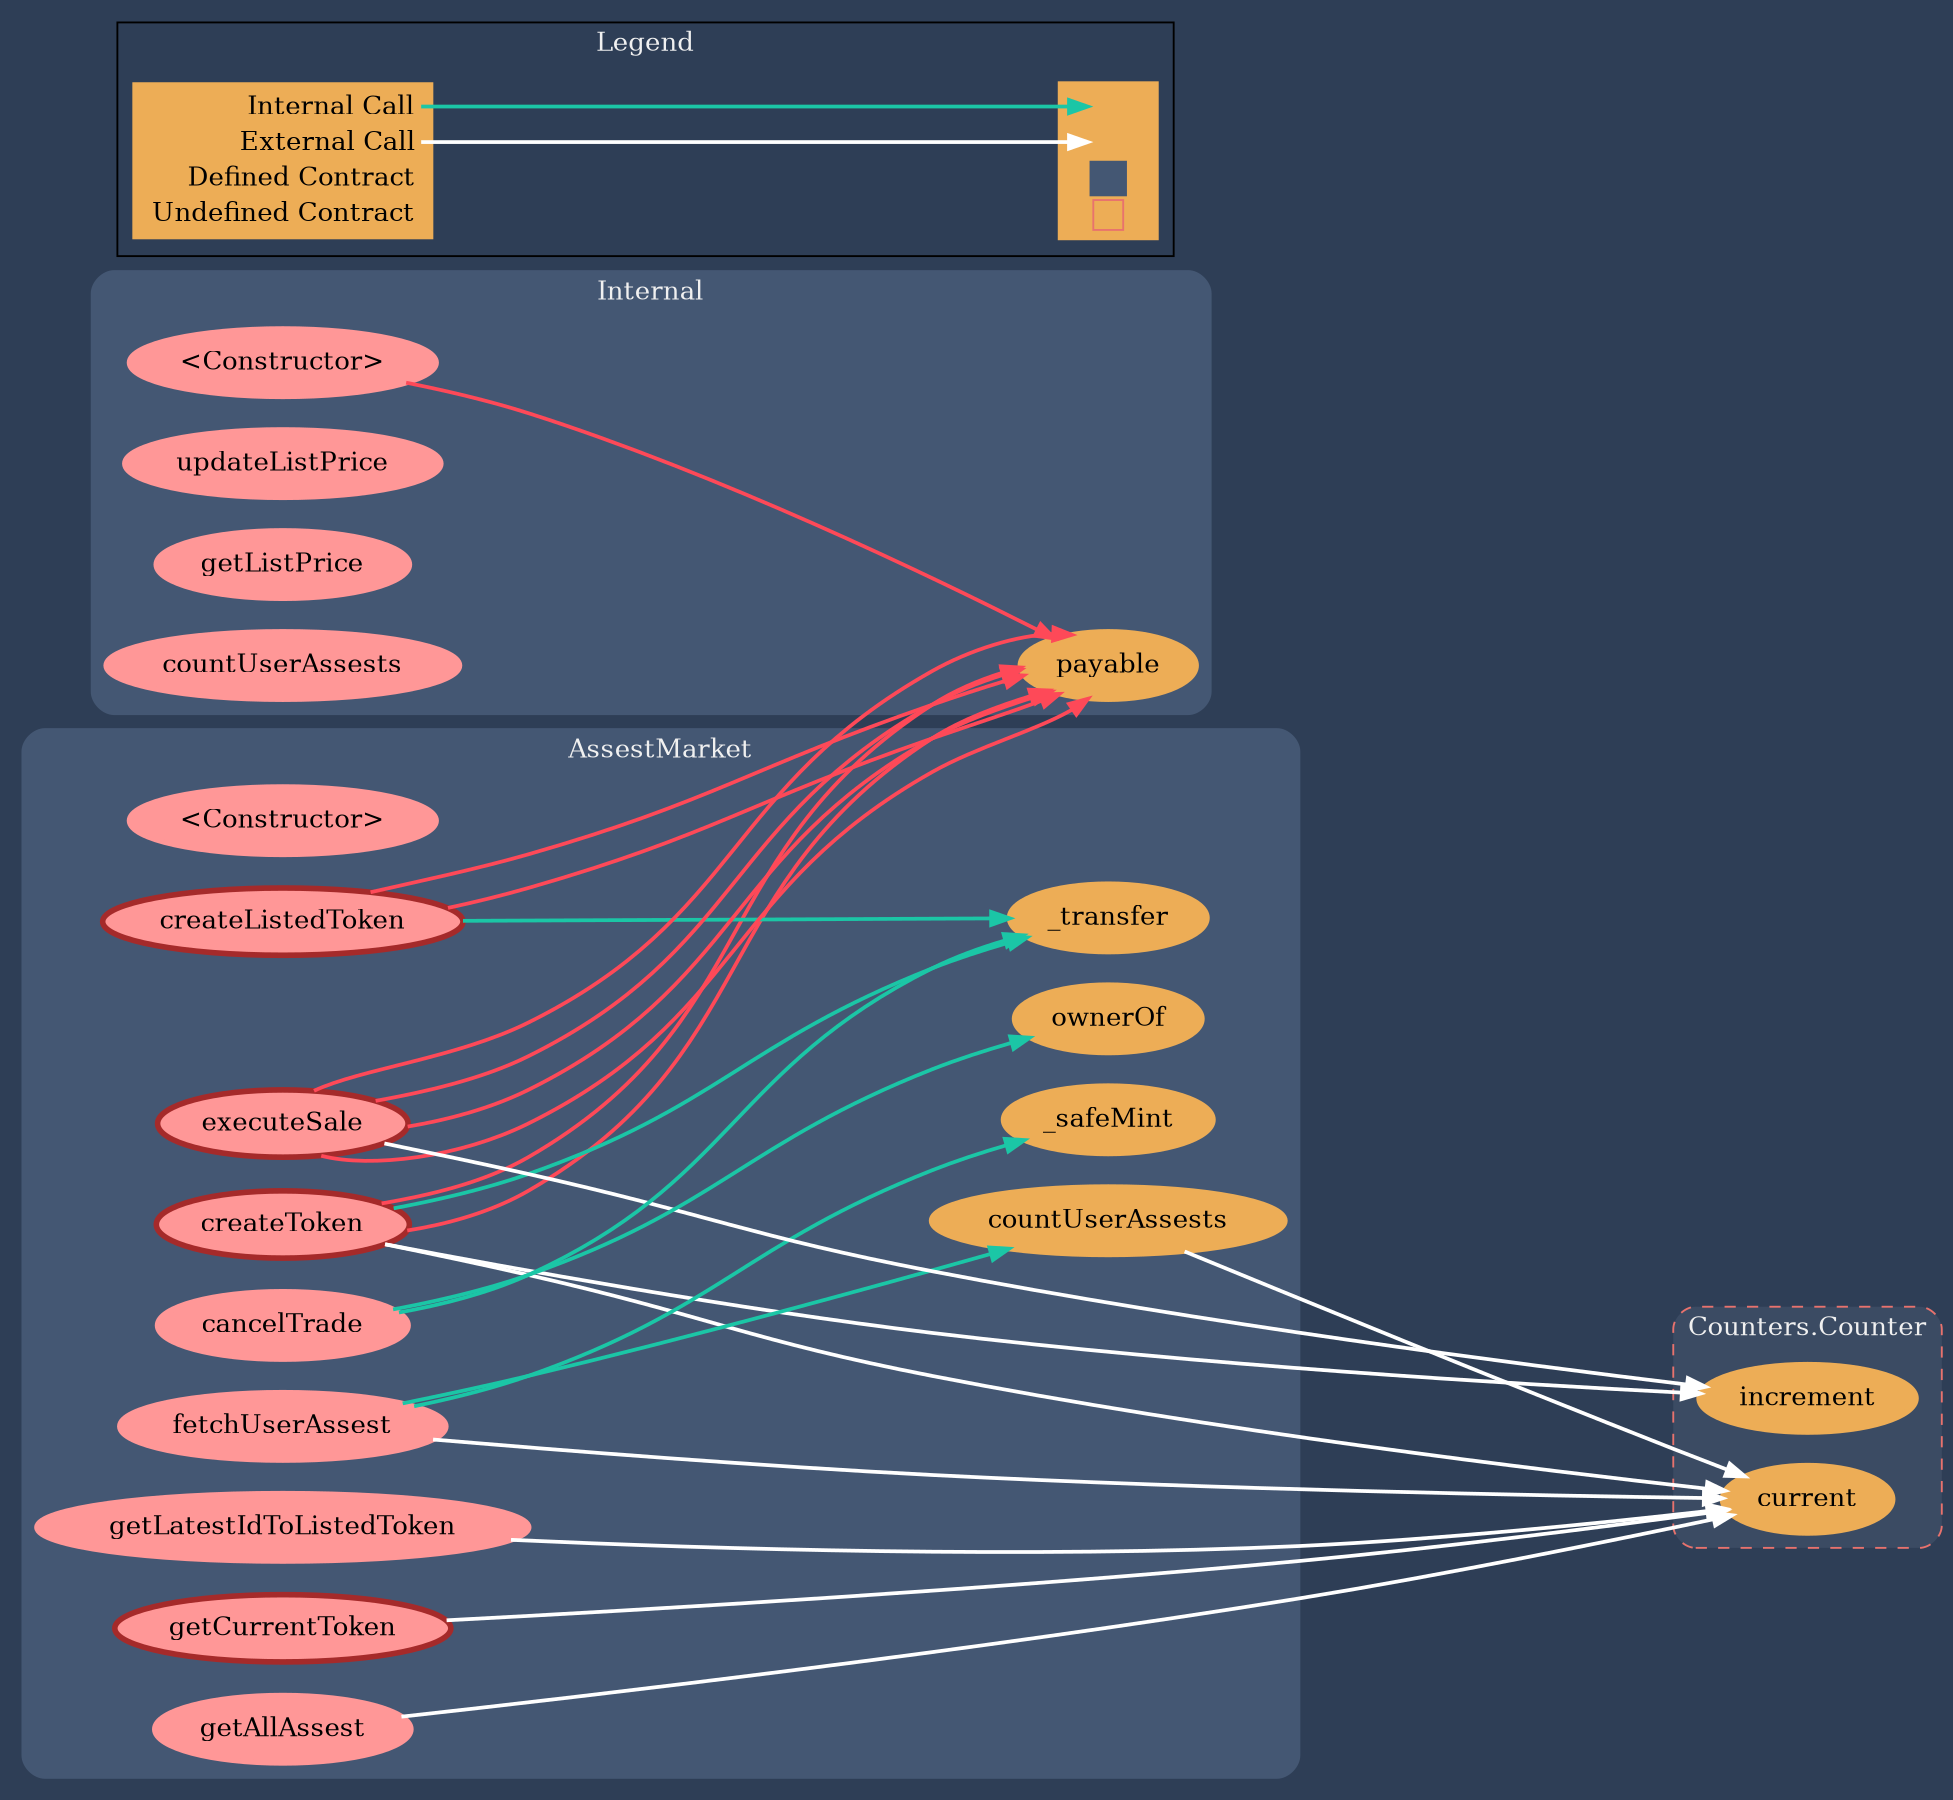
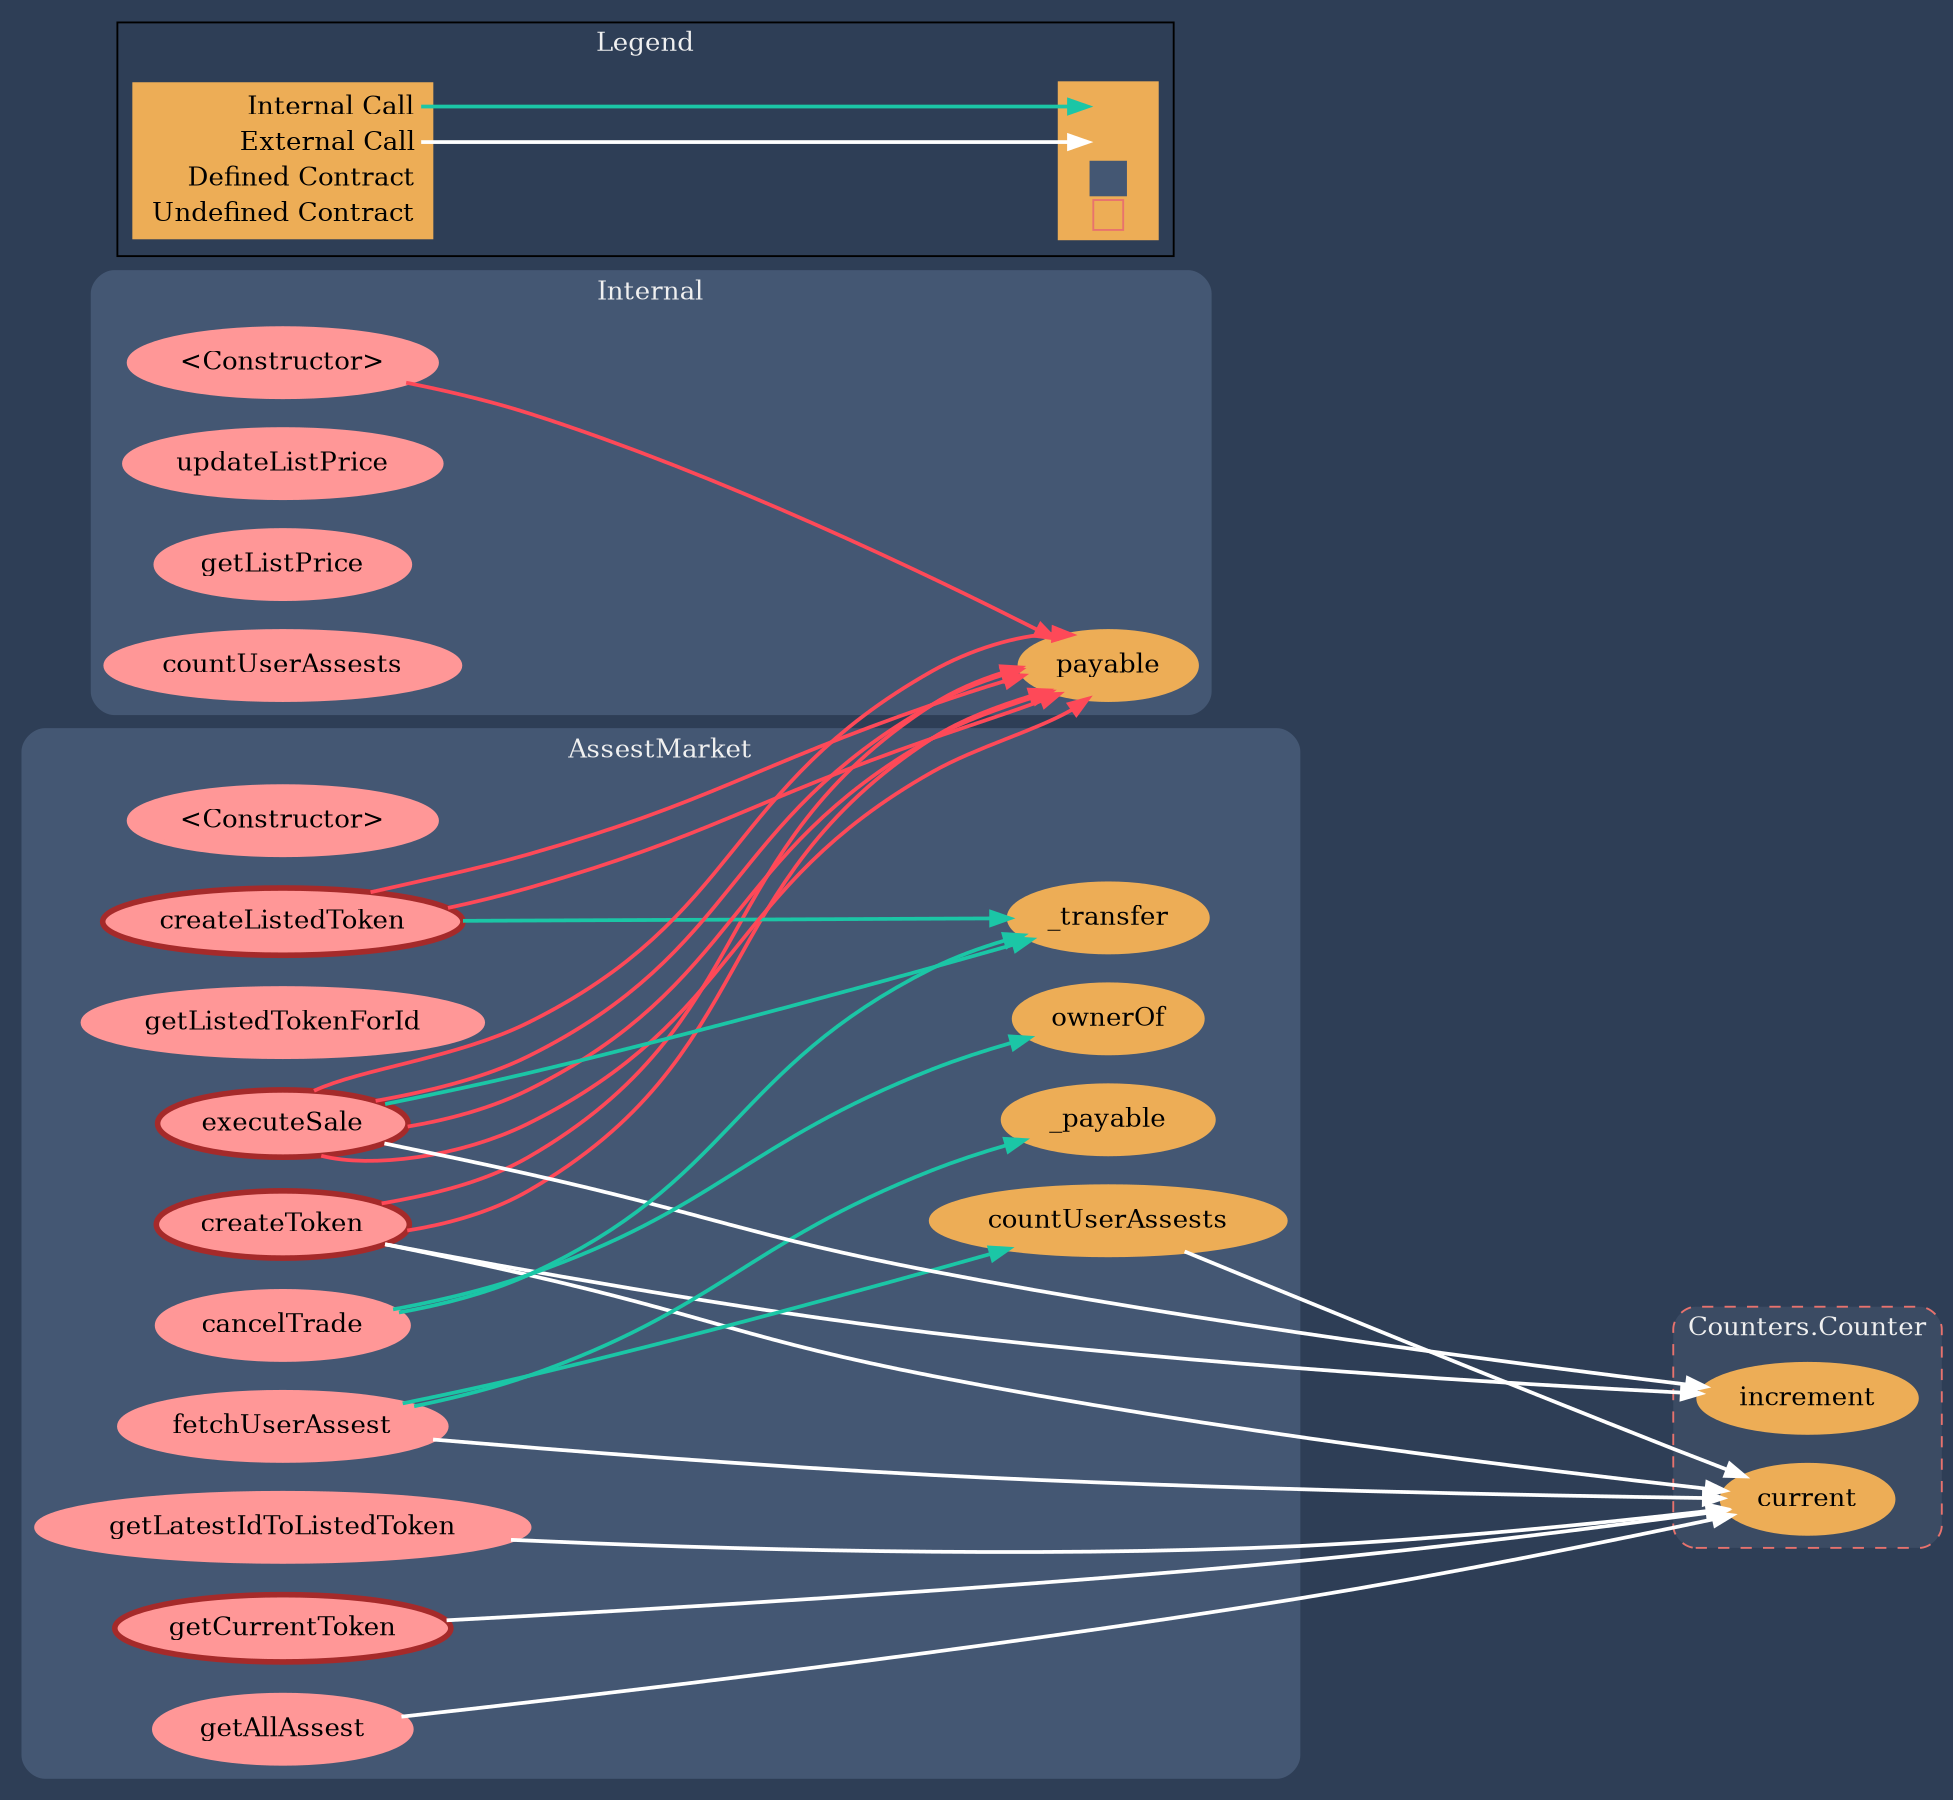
  digraph {
    bgcolor="#2e3e56"
    compound=true
    rankdir=LR
    ranksep=3
    node [color="#FF9797" fillcolor="#FF9797" penwidth=3 style=filled]
    edge [color="#fe4958" fontname="helvetica Neue Ultra Light" penwidth=2]
    n1 [label="<Constructor>"]
    n2 [label=updateListPrice]
    n3 [label=getListPrice]
    n4 [label=countUserAssests]
    n5 [color="#edad56" fillcolor="#edad56" label=payable]
    n6 [label="<Constructor>"]
    n7 [label=getLatestIdToListedToken]
+   n8 [label=getListedTokenForId]
    n9 [color=brown label=getCurrentToken]
    n10 [color=brown label=createToken]
    n11 [color=brown label=createListedToken]
    n12 [label=getAllAssest]
    n13 [label=fetchUserAssest]
    n14 [color="#edad56" fillcolor="#edad56" label=countUserAssests]
    n15 [color=brown label=executeSale]
    n16 [label=cancelTrade]
-   n17 [color="#edad56" fillcolor="#edad56" label=_safeMint]
+   n17 [color="#edad56" fillcolor="#edad56" label=_payable]
    n18 [color="#edad56" fillcolor="#edad56" label=ownerOf]
    n19 [color="#edad56" fillcolor="#edad56" label=_transfer]
    n20 [color="#edad56" fillcolor="#edad56" label=current]
    n21 [color="#edad56" fillcolor="#edad56" label=increment]
    n22 [color="#edad56" fillcolor="#edad56" label=<<table border="0" cellpadding="2" cellspacing="0" cellborder="0">   <tr><td align="right" port="i1">Internal Call</td></tr>   <tr><td align="right" port="i2">External Call</td></tr>   <tr><td align="right" port="i3">Defined Contract</td></tr>   <tr><td align="right" port="i4">Undefined Contract</td></tr>   </table>> shape=plaintext]
    n23 [color="#edad56" fillcolor="#edad56" label=<<table border="0" cellpadding="2" cellspacing="0" cellborder="0">   <tr><td port="i1">&nbsp;&nbsp;&nbsp;</td></tr>   <tr><td port="i2">&nbsp;&nbsp;&nbsp;</td></tr>   <tr><td port="i3" bgcolor="#445773">&nbsp;&nbsp;&nbsp;</td></tr>   <tr><td port="i4">     <table border="1" cellborder="0" cellspacing="0" cellpadding="7" color="#e8726d">       <tr>        <td></td>       </tr>      </table>   </td></tr>   </table>> shape=plaintext]
    subgraph cluster_1 {
      bgcolor="#445773"
      color="#445773"
      fontcolor="#f0f0f0"
      label=Internal
      style=rounded
      n1
      n2
      n3
      n4
      n5
    }
    subgraph cluster_2 {
      bgcolor="#445773"
      color="#445773"
      fontcolor="#f0f0f0"
      label=AssestMarket
      style=rounded
      n6
      n7
+     n8
      n9
      n10
      n11
      n12
      n13
      n14
      n15
      n16
      n17
      n18
      n19
    }
    subgraph cluster_3 {
      bgcolor="#3b4b63"
      color="#e8726d"
      fontcolor="#f0f0f0"
      label="Counters.Counter"
      style="rounded,dashed"
      n20
      n21
    }
    subgraph cluster_4 {
      fontcolor="#f0f0f0"
      label=Legend
      n22
      n23
    }
    n1 -> n5
    n7 -> n20 [color=white]
    n9 -> n20 [color=white]
    n10 -> n5
    n10 -> n5
    n10 -> n20 [color=white]
    n10 -> n21 [color=white]
    n11 -> n5
    n11 -> n5
    n11 -> n19 [color="#1bc6a6"]
    n12 -> n20 [color=white]
    n13 -> n14 [color="#1bc6a6"]
    n13 -> n17 [color="#1bc6a6"]
    n13 -> n20 [color=white]
    n14 -> n20 [color=white]
    n15 -> n5
    n15 -> n5
    n15 -> n5
    n15 -> n5
-   n10 -> n19 [color="#1bc6a6"]
+   n15 -> n19 [color="#1bc6a6"]
    n15 -> n21 [color=white]
    n16 -> n18 [color="#1bc6a6"]
    n16 -> n19 [color="#1bc6a6"]
    n22 -> n23 [color="#1bc6a6" headport="i1:w" tailport="i1:e"]
    n22 -> n23 [color=white headport="i2:w" tailport="i2:e"]
  }
